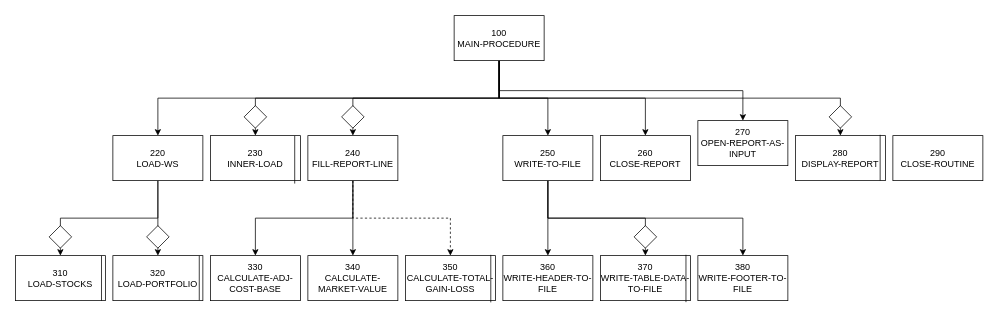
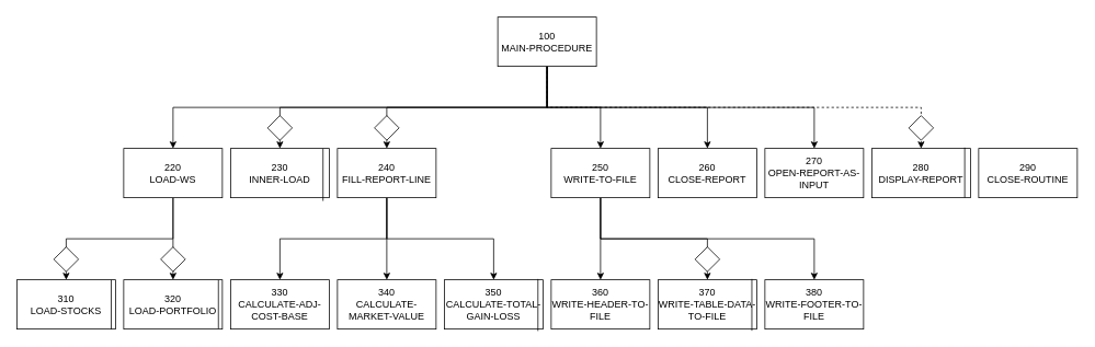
  <mxCell id="0" />
  <mxCell id="1" parent="0" />
  <mxCell id="2" style="edgeStyle=orthogonalEdgeStyle;rounded=0;orthogonalLoop=1;jettySize=auto;html=1;exitX=0.5;exitY=1;exitDx=0;exitDy=0;entryX=0.5;entryY=0;entryDx=0;entryDy=0;" parent="1" source="9" target="12" edge="1"><mxGeometry relative="1" as="geometry" /></mxCell>
  <mxCell id="3" style="edgeStyle=orthogonalEdgeStyle;rounded=0;orthogonalLoop=1;jettySize=auto;html=1;exitX=0.5;exitY=1;exitDx=0;exitDy=0;entryX=0.5;entryY=0;entryDx=0;entryDy=0;" parent="1" source="9" target="17" edge="1"><mxGeometry relative="1" as="geometry" /></mxCell>
  <mxCell id="4" style="edgeStyle=orthogonalEdgeStyle;rounded=0;orthogonalLoop=1;jettySize=auto;html=1;exitX=0.5;exitY=1;exitDx=0;exitDy=0;entryX=0.5;entryY=0;entryDx=0;entryDy=0;" parent="1" source="9" target="21" edge="1"><mxGeometry relative="1" as="geometry" /></mxCell>
  <mxCell id="5" style="edgeStyle=orthogonalEdgeStyle;rounded=0;orthogonalLoop=1;jettySize=auto;html=1;exitX=0.5;exitY=1;exitDx=0;exitDy=0;entryX=0.5;entryY=0;entryDx=0;entryDy=0;" edge="1" parent="1" source="9" target="31"><mxGeometry relative="1" as="geometry" /></mxCell>
  <mxCell id="6" style="edgeStyle=orthogonalEdgeStyle;rounded=0;orthogonalLoop=1;jettySize=auto;html=1;exitX=0.5;exitY=1;exitDx=0;exitDy=0;entryX=0.5;entryY=0;entryDx=0;entryDy=0;" edge="1" parent="1" source="9" target="32"><mxGeometry relative="1" as="geometry" /></mxCell>
- <mxCell id="7" style="edgeStyle=orthogonalEdgeStyle;rounded=0;orthogonalLoop=1;jettySize=auto;html=1;exitX=0.5;exitY=1;exitDx=0;exitDy=0;entryX=0.5;entryY=0;entryDx=0;entryDy=0;" edge="1" parent="1" source="9" target="33"><mxGeometry relative="1" as="geometry" /></mxCell>
+ <mxCell id="7" style="edgeStyle=orthogonalEdgeStyle;rounded=0;orthogonalLoop=1;jettySize=auto;html=1;exitX=0.5;exitY=1;exitDx=0;exitDy=0;entryX=0.5;entryY=0;entryDx=0;entryDy=0;dashed=1;" edge="1" parent="1" source="9" target="33"><mxGeometry relative="1" as="geometry" /></mxCell>
  <mxCell id="8" style="edgeStyle=orthogonalEdgeStyle;rounded=0;orthogonalLoop=1;jettySize=auto;html=1;exitX=0.5;exitY=1;exitDx=0;exitDy=0;entryX=0.5;entryY=0;entryDx=0;entryDy=0;" edge="1" parent="1" source="9" target="13"><mxGeometry relative="1" as="geometry" /></mxCell>
  <mxCell id="9" value="100&lt;div&gt;MAIN-PROCEDURE&lt;/div&gt;" style="rounded=0;whiteSpace=wrap;html=1;" parent="1" vertex="1"><mxGeometry x="605" y="20" width="120" height="60" as="geometry" /></mxCell>
  <mxCell id="10" style="edgeStyle=orthogonalEdgeStyle;rounded=0;orthogonalLoop=1;jettySize=auto;html=1;entryX=0.5;entryY=0;entryDx=0;entryDy=0;" parent="1" source="12" target="24" edge="1"><mxGeometry relative="1" as="geometry" /></mxCell>
  <mxCell id="11" style="edgeStyle=orthogonalEdgeStyle;rounded=0;orthogonalLoop=1;jettySize=auto;html=1;exitX=0.5;exitY=1;exitDx=0;exitDy=0;" edge="1" parent="1" source="12" target="23"><mxGeometry relative="1" as="geometry" /></mxCell>
  <mxCell id="12" value="220&lt;div&gt;LOAD-WS&lt;/div&gt;" style="rounded=0;whiteSpace=wrap;html=1;" parent="1" vertex="1"><mxGeometry x="150" y="180" width="120" height="60" as="geometry" /></mxCell>
  <mxCell id="13" value="230&lt;div&gt;INNER-LOAD&lt;/div&gt;" style="rounded=0;whiteSpace=wrap;html=1;" parent="1" vertex="1"><mxGeometry x="280" y="180" width="120" height="60" as="geometry" /></mxCell>
  <mxCell id="14" style="edgeStyle=orthogonalEdgeStyle;rounded=0;orthogonalLoop=1;jettySize=auto;html=1;exitX=0.5;exitY=1;exitDx=0;exitDy=0;entryX=0.5;entryY=0;entryDx=0;entryDy=0;" parent="1" source="17" target="25" edge="1"><mxGeometry relative="1" as="geometry" /></mxCell>
  <mxCell id="15" style="edgeStyle=orthogonalEdgeStyle;rounded=0;orthogonalLoop=1;jettySize=auto;html=1;exitX=0.5;exitY=1;exitDx=0;exitDy=0;entryX=0.5;entryY=0;entryDx=0;entryDy=0;" parent="1" source="17" target="26" edge="1"><mxGeometry relative="1" as="geometry" /></mxCell>
- <mxCell id="16" style="edgeStyle=orthogonalEdgeStyle;rounded=0;orthogonalLoop=1;jettySize=auto;html=1;exitX=0.5;exitY=1;exitDx=0;exitDy=0;entryX=0.5;entryY=0;entryDx=0;entryDy=0;dashed=1;" parent="1" source="17" target="27" edge="1"><mxGeometry relative="1" as="geometry" /></mxCell>
+ <mxCell id="16" style="edgeStyle=orthogonalEdgeStyle;rounded=0;orthogonalLoop=1;jettySize=auto;html=1;exitX=0.5;exitY=1;exitDx=0;exitDy=0;entryX=0.5;entryY=0;entryDx=0;entryDy=0;" parent="1" source="17" target="27" edge="1"><mxGeometry relative="1" as="geometry" /></mxCell>
  <mxCell id="17" value="240&lt;div&gt;FILL-REPORT-LINE&lt;/div&gt;" style="whiteSpace=wrap;html=1;" parent="1" vertex="1"><mxGeometry x="410" y="180" width="120" height="60" as="geometry" /></mxCell>
  <mxCell id="18" style="edgeStyle=orthogonalEdgeStyle;rounded=0;orthogonalLoop=1;jettySize=auto;html=1;exitX=0.5;exitY=1;exitDx=0;exitDy=0;entryX=0.5;entryY=0;entryDx=0;entryDy=0;" parent="1" source="21" target="29" edge="1"><mxGeometry relative="1" as="geometry" /></mxCell>
  <mxCell id="19" style="edgeStyle=orthogonalEdgeStyle;rounded=0;orthogonalLoop=1;jettySize=auto;html=1;exitX=0.5;exitY=1;exitDx=0;exitDy=0;entryX=0.5;entryY=0;entryDx=0;entryDy=0;" parent="1" source="21" target="30" edge="1"><mxGeometry relative="1" as="geometry" /></mxCell>
  <mxCell id="20" style="edgeStyle=orthogonalEdgeStyle;rounded=0;orthogonalLoop=1;jettySize=auto;html=1;exitX=0.5;exitY=1;exitDx=0;exitDy=0;entryX=0.5;entryY=0;entryDx=0;entryDy=0;" edge="1" parent="1" source="21" target="28"><mxGeometry relative="1" as="geometry" /></mxCell>
  <mxCell id="21" value="250&lt;div&gt;WRITE-TO-FILE&lt;/div&gt;" style="whiteSpace=wrap;html=1;" parent="1" vertex="1"><mxGeometry x="670" y="180" width="120" height="60" as="geometry" /></mxCell>
  <mxCell id="22" value="290&lt;div&gt;CLOSE-ROUTINE&lt;/div&gt;" style="whiteSpace=wrap;html=1;" parent="1" vertex="1"><mxGeometry x="1190" y="180" width="120" height="60" as="geometry" /></mxCell>
  <mxCell id="23" value="310&lt;div&gt;LOAD-STOCKS&lt;/div&gt;" style="whiteSpace=wrap;html=1;" parent="1" vertex="1"><mxGeometry x="20" y="340" width="120" height="60" as="geometry" /></mxCell>
  <mxCell id="24" value="320&lt;div&gt;LOAD-PORTFOLIO&lt;/div&gt;" style="whiteSpace=wrap;html=1;" parent="1" vertex="1"><mxGeometry x="150" y="340" width="120" height="60" as="geometry" /></mxCell>
  <mxCell id="25" value="330&lt;div&gt;CALCULATE-ADJ-COST-BASE&lt;/div&gt;" style="whiteSpace=wrap;html=1;" parent="1" vertex="1"><mxGeometry x="280" y="340" width="120" height="60" as="geometry" /></mxCell>
  <mxCell id="26" value="340&lt;div&gt;CALCULATE-MARKET-VALUE&lt;/div&gt;" style="whiteSpace=wrap;html=1;" parent="1" vertex="1"><mxGeometry x="410" y="340" width="120" height="60" as="geometry" /></mxCell>
  <mxCell id="27" value="350&lt;div&gt;CALCULATE-TOTAL-GAIN-LOSS&lt;/div&gt;" style="whiteSpace=wrap;html=1;" parent="1" vertex="1"><mxGeometry x="540" y="340" width="120" height="60" as="geometry" /></mxCell>
  <mxCell id="28" value="370&lt;div&gt;WRITE-TABLE-DATA-TO-FILE&lt;/div&gt;" style="whiteSpace=wrap;html=1;" parent="1" vertex="1"><mxGeometry x="800" y="340" width="120" height="60" as="geometry" /></mxCell>
  <mxCell id="29" value="360&lt;div&gt;WRITE-HEADER-TO-FILE&lt;/div&gt;" style="whiteSpace=wrap;html=1;" parent="1" vertex="1"><mxGeometry x="670" y="340" width="120" height="60" as="geometry" /></mxCell>
  <mxCell id="30" value="380&lt;div&gt;WRITE-FOOTER-TO-FILE&lt;/div&gt;" style="whiteSpace=wrap;html=1;" parent="1" vertex="1"><mxGeometry x="930" y="340" width="120" height="60" as="geometry" /></mxCell>
  <mxCell id="31" value="260&lt;div&gt;CLOSE-REPORT&lt;/div&gt;" style="whiteSpace=wrap;html=1;" vertex="1" parent="1"><mxGeometry x="800" y="180" width="120" height="60" as="geometry" /></mxCell>
- <mxCell id="32" value="270&lt;div&gt;OPEN-REPORT-AS-INPUT&lt;/div&gt;" style="whiteSpace=wrap;html=1;" vertex="1" parent="1"><mxGeometry x="930" y="160" width="120" height="60" as="geometry" /></mxCell>
+ <mxCell id="32" value="270&lt;div&gt;OPEN-REPORT-AS-INPUT&lt;/div&gt;" style="whiteSpace=wrap;html=1;" vertex="1" parent="1"><mxGeometry x="930" y="180" width="120" height="60" as="geometry" /></mxCell>
  <mxCell id="33" value="280&lt;div&gt;DISPLAY-REPORT&lt;/div&gt;" style="whiteSpace=wrap;html=1;" vertex="1" parent="1"><mxGeometry x="1060" y="180" width="120" height="60" as="geometry" /></mxCell>
  <mxCell id="34" value="" style="rhombus;whiteSpace=wrap;html=1;" vertex="1" parent="1"><mxGeometry x="325" y="140" width="30" height="30" as="geometry" /></mxCell>
  <mxCell id="35" value="" style="edgeStyle=none;orthogonalLoop=1;jettySize=auto;html=1;rounded=0;exitX=0.937;exitY=0.006;exitDx=0;exitDy=0;exitPerimeter=0;entryX=0.937;entryY=1.065;entryDx=0;entryDy=0;entryPerimeter=0;endArrow=none;endFill=0;" edge="1" parent="1" source="13" target="13"><mxGeometry width="100" relative="1" as="geometry"><mxPoint x="345" y="-20" as="sourcePoint" /><mxPoint x="445" y="-20" as="targetPoint" /><Array as="points" /></mxGeometry></mxCell>
  <mxCell id="36" value="" style="rhombus;whiteSpace=wrap;html=1;" vertex="1" parent="1"><mxGeometry x="455" y="140" width="30" height="30" as="geometry" /></mxCell>
  <mxCell id="37" value="" style="edgeStyle=none;orthogonalLoop=1;jettySize=auto;html=1;rounded=0;exitX=0.949;exitY=-0.017;exitDx=0;exitDy=0;exitPerimeter=0;entryX=0.949;entryY=1.039;entryDx=0;entryDy=0;entryPerimeter=0;endArrow=none;endFill=0;" edge="1" parent="1" source="27" target="27"><mxGeometry width="100" relative="1" as="geometry"><mxPoint x="605" y="310" as="sourcePoint" /><mxPoint x="705" y="310" as="targetPoint" /><Array as="points" /></mxGeometry></mxCell>
  <mxCell id="38" value="" style="rhombus;whiteSpace=wrap;html=1;" vertex="1" parent="1"><mxGeometry x="845" y="300" width="30" height="30" as="geometry" /></mxCell>
  <mxCell id="39" value="" style="edgeStyle=none;orthogonalLoop=1;jettySize=auto;html=1;rounded=0;exitX=0.951;exitY=-0.018;exitDx=0;exitDy=0;exitPerimeter=0;entryX=0.951;entryY=1.034;entryDx=0;entryDy=0;entryPerimeter=0;endArrow=none;endFill=0;" edge="1" parent="1" source="28" target="28"><mxGeometry width="100" relative="1" as="geometry"><mxPoint x="995" y="300" as="sourcePoint" /><mxPoint x="1095" y="300" as="targetPoint" /><Array as="points" /></mxGeometry></mxCell>
  <mxCell id="40" value="" style="rhombus;whiteSpace=wrap;html=1;" vertex="1" parent="1"><mxGeometry x="65" y="300" width="30" height="30" as="geometry" /></mxCell>
  <mxCell id="41" value="" style="rhombus;whiteSpace=wrap;html=1;" vertex="1" parent="1"><mxGeometry x="195" y="300" width="30" height="30" as="geometry" /></mxCell>
  <mxCell id="42" value="" style="edgeStyle=none;orthogonalLoop=1;jettySize=auto;html=1;rounded=0;exitX=0.957;exitY=0.004;exitDx=0;exitDy=0;exitPerimeter=0;entryX=0.957;entryY=1.004;entryDx=0;entryDy=0;entryPerimeter=0;endArrow=none;endFill=0;" edge="1" parent="1" source="23" target="23"><mxGeometry width="100" relative="1" as="geometry"><mxPoint x="85" y="320" as="sourcePoint" /><mxPoint x="185" y="320" as="targetPoint" /><Array as="points" /></mxGeometry></mxCell>
  <mxCell id="43" value="" style="edgeStyle=none;orthogonalLoop=1;jettySize=auto;html=1;rounded=0;exitX=0.96;exitY=0.004;exitDx=0;exitDy=0;exitPerimeter=0;entryX=0.96;entryY=0.992;entryDx=0;entryDy=0;entryPerimeter=0;endArrow=none;endFill=0;" edge="1" parent="1" source="24" target="24"><mxGeometry width="100" relative="1" as="geometry"><mxPoint x="225" y="310" as="sourcePoint" /><mxPoint x="325" y="310" as="targetPoint" /><Array as="points" /></mxGeometry></mxCell>
  <mxCell id="44" value="" style="rhombus;whiteSpace=wrap;html=1;" vertex="1" parent="1"><mxGeometry x="1105" y="140" width="30" height="30" as="geometry" /></mxCell>
  <mxCell id="45" value="" style="edgeStyle=none;orthogonalLoop=1;jettySize=auto;html=1;rounded=0;exitX=0.942;exitY=-0.018;exitDx=0;exitDy=0;exitPerimeter=0;entryX=0.942;entryY=0.999;entryDx=0;entryDy=0;entryPerimeter=0;endArrow=none;endFill=0;" edge="1" parent="1" source="33" target="33"><mxGeometry width="100" relative="1" as="geometry"><mxPoint x="1145" y="60" as="sourcePoint" /><mxPoint x="1245" y="60" as="targetPoint" /><Array as="points" /></mxGeometry></mxCell>
